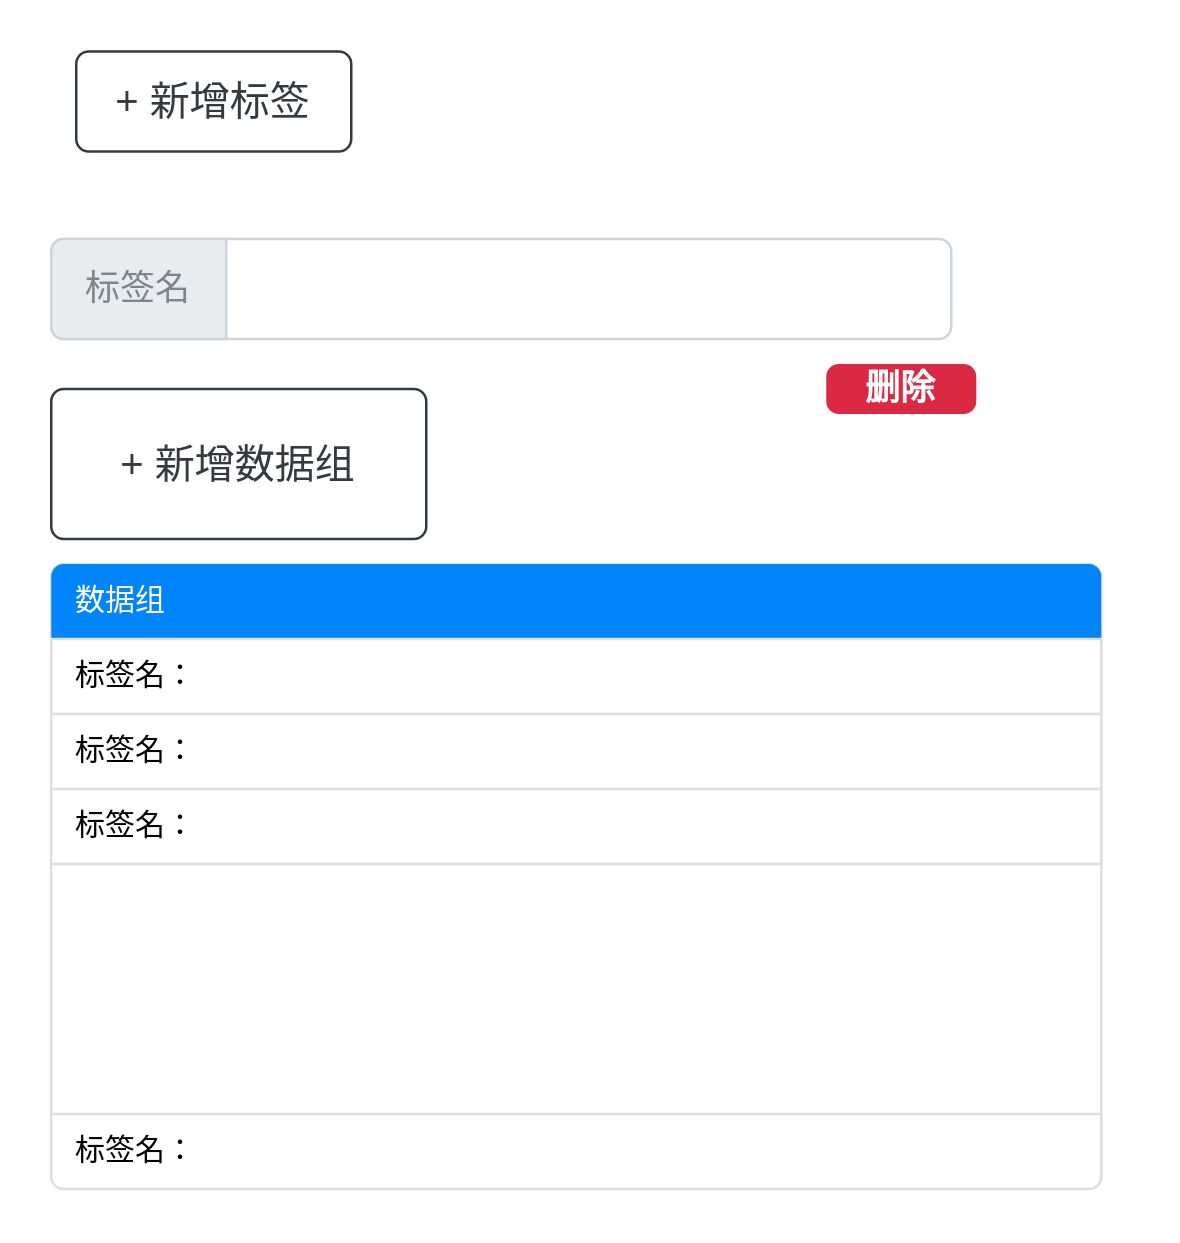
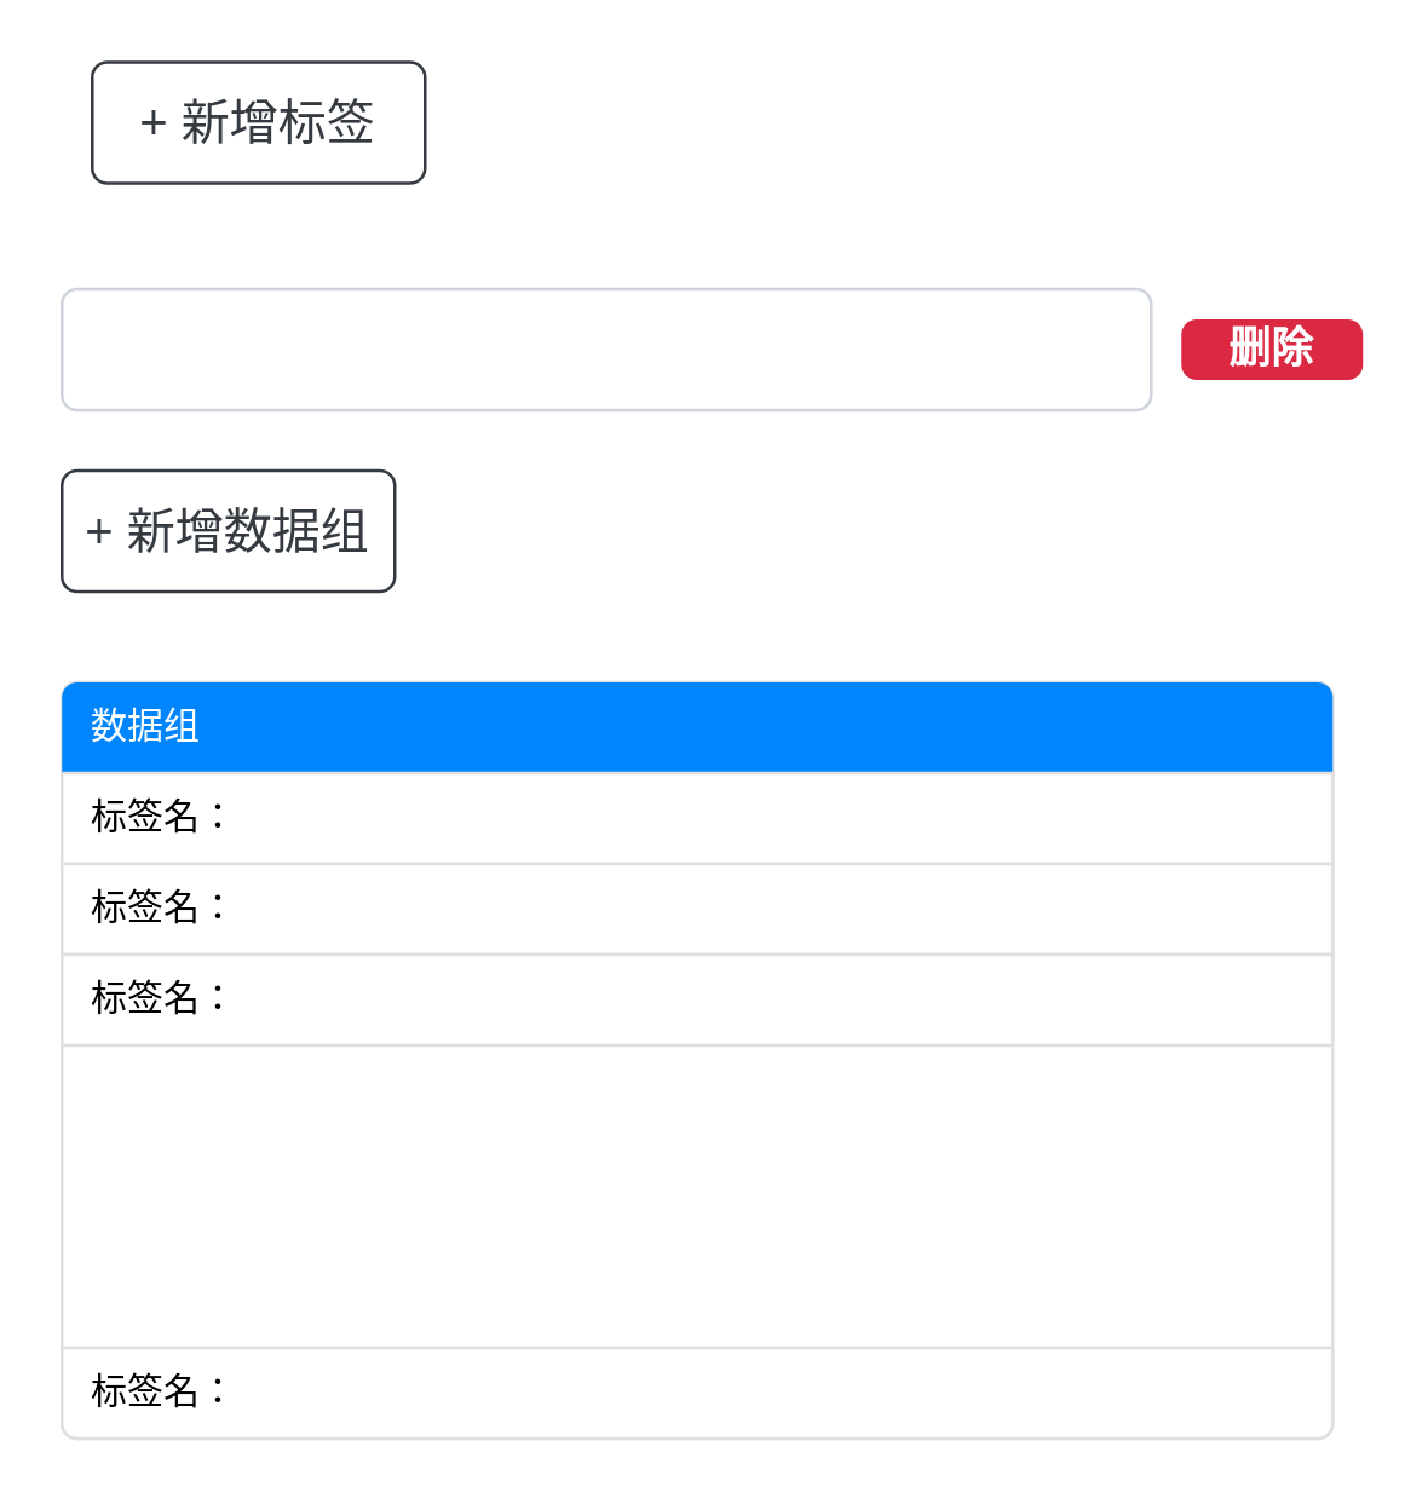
  <mxCell id="0" />
  <mxCell id="1" parent="0" />
  <mxCell id="2" value="+ 新增标签" style="html=1;shadow=0;dashed=0;shape=mxgraph.bootstrap.rrect;rSize=5;strokeColor=#343A40;strokeWidth=1;fillColor=none;fontColor=#343A40;whiteSpace=wrap;align=center;verticalAlign=middle;spacingLeft=0;fontStyle=0;fontSize=16;spacing=5;" vertex="1" parent="1"><mxGeometry x="30" y="20" width="110" height="40" as="geometry" /></mxCell>
  <mxCell id="3" value="" style="html=1;shadow=0;dashed=0;shape=mxgraph.bootstrap.rrect;rSize=5;strokeColor=#CED4DA;html=1;whiteSpace=wrap;fillColor=#FFFFFF;fontColor=#7D868C;align=left;spacing=15;spacingLeft=40;fontSize=14;" vertex="1" parent="1"><mxGeometry x="20" y="95" width="360" height="40" as="geometry" /></mxCell>
- <mxCell id="4" value="标签名" style="html=1;shadow=0;dashed=0;shape=mxgraph.bootstrap.leftButton;strokeColor=inherit;gradientColor=inherit;fontColor=inherit;fillColor=#E9ECEF;rSize=5;perimeter=none;whiteSpace=wrap;resizeHeight=1;fontSize=14;" vertex="1" parent="3"><mxGeometry width="70" height="40" as="geometry" /></mxCell>
- <mxCell id="5" value="删除" style="html=1;shadow=0;dashed=0;shape=mxgraph.bootstrap.rrect;rSize=5;strokeColor=none;strokeWidth=1;fillColor=#DB2843;fontColor=#FFFFFF;whiteSpace=wrap;align=center;verticalAlign=middle;spacingLeft=0;fontStyle=1;fontSize=14;spacing=5;" vertex="1" parent="1"><mxGeometry x="330" y="145" width="60" height="20" as="geometry" /></mxCell>
- <mxCell id="6" value="+ 新增数据组" style="html=1;shadow=0;dashed=0;shape=mxgraph.bootstrap.rrect;rSize=5;strokeColor=#343A40;strokeWidth=1;fillColor=none;fontColor=#343A40;whiteSpace=wrap;align=center;verticalAlign=middle;spacingLeft=0;fontStyle=0;fontSize=16;spacing=5;" vertex="1" parent="1"><mxGeometry x="20" y="155" width="150" height="60" as="geometry" /></mxCell>
+ <mxCell id="5" value="删除" style="html=1;shadow=0;dashed=0;shape=mxgraph.bootstrap.rrect;rSize=5;strokeColor=none;strokeWidth=1;fillColor=#DB2843;fontColor=#FFFFFF;whiteSpace=wrap;align=center;verticalAlign=middle;spacingLeft=0;fontStyle=1;fontSize=14;spacing=5;" vertex="1" parent="1"><mxGeometry x="390" y="105" width="60" height="20" as="geometry" /></mxCell>
+ <mxCell id="6" value="+ 新增数据组" style="html=1;shadow=0;dashed=0;shape=mxgraph.bootstrap.rrect;rSize=5;strokeColor=#343A40;strokeWidth=1;fillColor=none;fontColor=#343A40;whiteSpace=wrap;align=center;verticalAlign=middle;spacingLeft=0;fontStyle=0;fontSize=16;spacing=5;" vertex="1" parent="1"><mxGeometry x="20" y="155" width="110" height="40" as="geometry" /></mxCell>
  <mxCell id="7" value="" style="html=1;shadow=0;dashed=0;shape=mxgraph.bootstrap.rrect;rSize=5;strokeColor=#DFDFDF;html=1;whiteSpace=wrap;fillColor=#FFFFFF;fontColor=#000000;" vertex="1" parent="1"><mxGeometry x="20" y="225" width="420" height="250" as="geometry" /></mxCell>
  <mxCell id="8" value="数据组" style="html=1;shadow=0;dashed=0;shape=mxgraph.bootstrap.topButton;rSize=5;strokeColor=none;fillColor=#0085FC;fontColor=#ffffff;perimeter=none;whiteSpace=wrap;resizeWidth=1;align=left;spacing=10;" vertex="1" parent="7"><mxGeometry width="420" height="30" relative="1" as="geometry" /></mxCell>
  <mxCell id="9" value="标签名：" style="strokeColor=inherit;fillColor=inherit;gradientColor=inherit;fontColor=inherit;html=1;shadow=0;dashed=0;perimeter=none;whiteSpace=wrap;resizeWidth=1;align=left;spacing=10;" vertex="1" parent="7"><mxGeometry width="420" height="30" relative="1" as="geometry"><mxPoint y="30" as="offset" /></mxGeometry></mxCell>
  <mxCell id="10" value="标签名：" style="strokeColor=inherit;fillColor=inherit;gradientColor=inherit;fontColor=inherit;html=1;shadow=0;dashed=0;perimeter=none;whiteSpace=wrap;resizeWidth=1;align=left;spacing=10;" vertex="1" parent="7"><mxGeometry width="420" height="30" relative="1" as="geometry"><mxPoint y="60" as="offset" /></mxGeometry></mxCell>
  <mxCell id="11" value="标签名：" style="strokeColor=inherit;fillColor=inherit;gradientColor=inherit;fontColor=inherit;html=1;shadow=0;dashed=0;perimeter=none;whiteSpace=wrap;resizeWidth=1;align=left;spacing=10;" vertex="1" parent="7"><mxGeometry width="420" height="30" relative="1" as="geometry"><mxPoint y="90" as="offset" /></mxGeometry></mxCell>
  <mxCell id="12" value="标签名：" style="strokeColor=inherit;fillColor=inherit;gradientColor=inherit;fontColor=inherit;html=1;shadow=0;dashed=0;shape=mxgraph.bootstrap.bottomButton;rSize=5;perimeter=none;whiteSpace=wrap;resizeWidth=1;resizeHeight=0;align=left;spacing=10;" vertex="1" parent="7"><mxGeometry y="1" width="420" height="30" relative="1" as="geometry"><mxPoint y="-30" as="offset" /></mxGeometry></mxCell>
